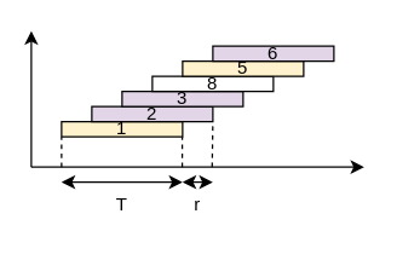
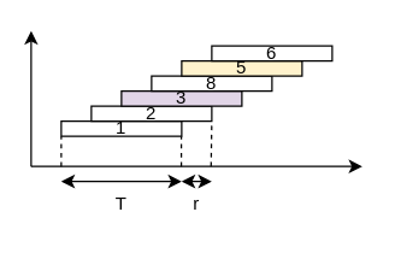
  <mxCell id="0" />
  <mxCell id="1" parent="0" />
  <mxCell id="2" value="" style="endArrow=classic;html=1;rounded=0;" parent="1" edge="1"><mxGeometry width="50" height="50" relative="1" as="geometry"><mxPoint x="20" y="110" as="sourcePoint" /><mxPoint x="20" y="20" as="targetPoint" /></mxGeometry></mxCell>
  <mxCell id="3" value="" style="endArrow=classic;html=1;rounded=0;" parent="1" edge="1"><mxGeometry width="50" height="50" relative="1" as="geometry"><mxPoint x="20" y="110" as="sourcePoint" /><mxPoint x="240" y="110" as="targetPoint" /></mxGeometry></mxCell>
- <mxCell id="4" value="1" style="rounded=0;whiteSpace=wrap;html=1;fillColor=#fff2cc;" parent="1" vertex="1"><mxGeometry x="40" y="80" width="80" height="10" as="geometry" /></mxCell>
+ <mxCell id="4" value="1" style="rounded=0;whiteSpace=wrap;html=1;" parent="1" vertex="1"><mxGeometry x="40" y="80" width="80" height="10" as="geometry" /></mxCell>
  <mxCell id="5" value="" style="endArrow=none;dashed=1;html=1;rounded=0;entryX=0;entryY=1;entryDx=0;entryDy=0;" parent="1" target="4" edge="1"><mxGeometry width="50" height="50" relative="1" as="geometry"><mxPoint x="40" y="110" as="sourcePoint" /><mxPoint x="180" y="70" as="targetPoint" /></mxGeometry></mxCell>
  <mxCell id="6" value="" style="endArrow=none;dashed=1;html=1;rounded=0;entryX=0;entryY=1;entryDx=0;entryDy=0;" parent="1" edge="1"><mxGeometry width="50" height="50" relative="1" as="geometry"><mxPoint x="119.77" y="110" as="sourcePoint" /><mxPoint x="119.77" y="90" as="targetPoint" /></mxGeometry></mxCell>
- <mxCell id="7" value="2" style="rounded=0;whiteSpace=wrap;html=1;fillColor=#e1d5e7;" parent="1" vertex="1"><mxGeometry x="60" y="70" width="80" height="10" as="geometry" /></mxCell>
+ <mxCell id="7" value="2" style="rounded=0;whiteSpace=wrap;html=1;" parent="1" vertex="1"><mxGeometry x="60" y="70" width="80" height="10" as="geometry" /></mxCell>
  <mxCell id="8" value="3" style="rounded=0;whiteSpace=wrap;html=1;fillColor=#e1d5e7;" parent="1" vertex="1"><mxGeometry x="80" y="60" width="80" height="10" as="geometry" /></mxCell>
  <mxCell id="9" value="8" style="rounded=0;whiteSpace=wrap;html=1;" parent="1" vertex="1"><mxGeometry x="100" y="50" width="80" height="10" as="geometry" /></mxCell>
  <mxCell id="10" value="5" style="rounded=0;whiteSpace=wrap;html=1;fillColor=#fff2cc;" parent="1" vertex="1"><mxGeometry x="120" y="40" width="80" height="10" as="geometry" /></mxCell>
  <mxCell id="11" value="" style="endArrow=none;dashed=1;html=1;rounded=0;" parent="1" edge="1"><mxGeometry width="50" height="50" relative="1" as="geometry"><mxPoint x="139.52" y="110" as="sourcePoint" /><mxPoint x="140" y="80" as="targetPoint" /></mxGeometry></mxCell>
  <mxCell id="12" value="&lt;font style=&quot;font-size: 12px;&quot;&gt;T&lt;/font&gt;" style="text;html=1;strokeColor=none;fillColor=none;align=center;verticalAlign=middle;whiteSpace=wrap;rounded=0;fontSize=6;" parent="1" vertex="1"><mxGeometry x="50" y="120" width="60" height="30" as="geometry" /></mxCell>
  <mxCell id="13" value="" style="endArrow=classic;startArrow=classic;html=1;rounded=0;fontSize=6;" parent="1" edge="1"><mxGeometry width="50" height="50" relative="1" as="geometry"><mxPoint x="40" y="120" as="sourcePoint" /><mxPoint x="120" y="120" as="targetPoint" /></mxGeometry></mxCell>
- <mxCell id="14" value="6" style="rounded=0;whiteSpace=wrap;html=1;fillColor=#e1d5e7;" vertex="1" parent="1"><mxGeometry x="140" y="30" width="80" height="10" as="geometry" /></mxCell>
+ <mxCell id="14" value="6" style="rounded=0;whiteSpace=wrap;html=1;" vertex="1" parent="1"><mxGeometry x="140" y="30" width="80" height="10" as="geometry" /></mxCell>
  <mxCell id="15" value="&lt;font style=&quot;font-size: 12px;&quot;&gt;r&lt;/font&gt;" style="text;html=1;strokeColor=none;fillColor=none;align=center;verticalAlign=middle;whiteSpace=wrap;rounded=0;fontSize=6;" vertex="1" parent="1"><mxGeometry x="100" y="120" width="60" height="30" as="geometry" /></mxCell>
  <mxCell id="16" value="" style="endArrow=classic;startArrow=classic;html=1;rounded=0;fontSize=6;" edge="1" parent="1"><mxGeometry width="50" height="50" relative="1" as="geometry"><mxPoint x="120" y="120" as="sourcePoint" /><mxPoint x="140" y="120" as="targetPoint" /></mxGeometry></mxCell>
